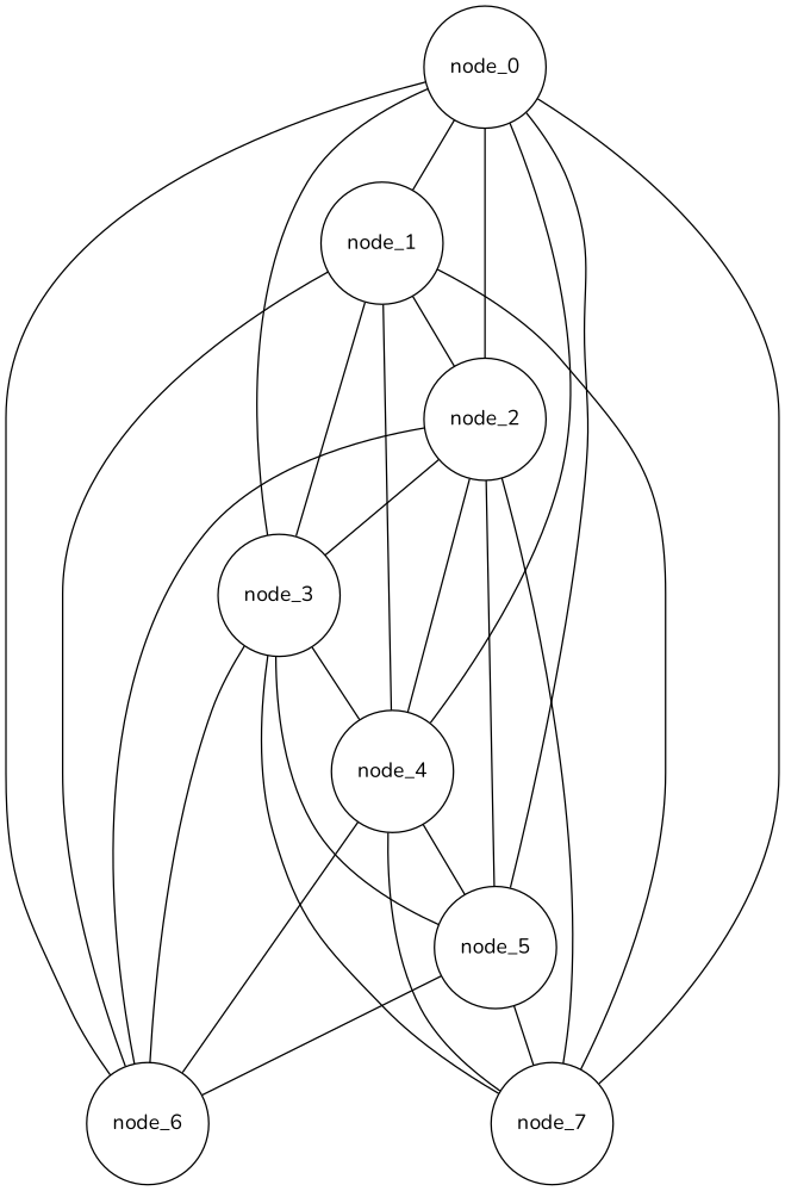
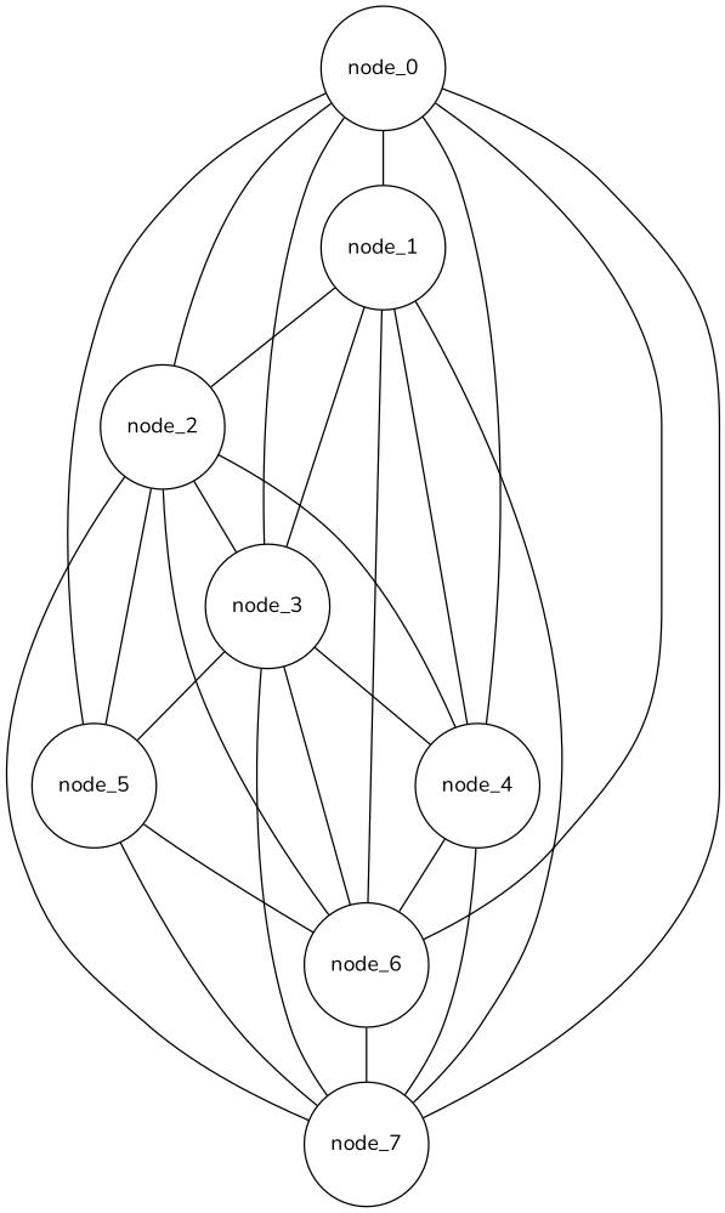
  graph {
    fontname=Nunito
    node [fontname=Nunito shape=circle]
    edge [fontname=Nunito]
    node_1
    node_2
    node_4
    node_6
    node_3
    node_7
    node_5
    node_0
    node_1 -- node_2
    node_1 -- node_4
    node_1 -- node_6
    node_1 -- node_3
    node_1 -- node_7
    node_2 -- node_4
    node_2 -- node_6
    node_2 -- node_3
    node_2 -- node_7
    node_2 -- node_5
    node_4 -- node_6
    node_4 -- node_7
-   node_4 -- node_5
+   node_6 -- node_7
    node_3 -- node_4
    node_3 -- node_6
    node_3 -- node_7
    node_3 -- node_5
    node_5 -- node_6
    node_5 -- node_7
    node_0 -- node_1
    node_0 -- node_2
    node_0 -- node_4
    node_0 -- node_6
    node_0 -- node_3
    node_0 -- node_7
    node_0 -- node_5
  }
